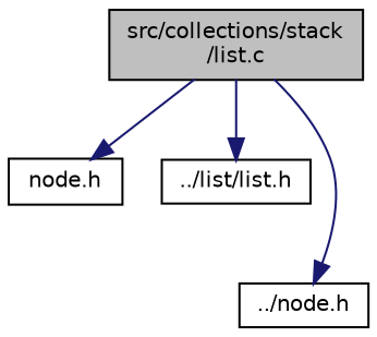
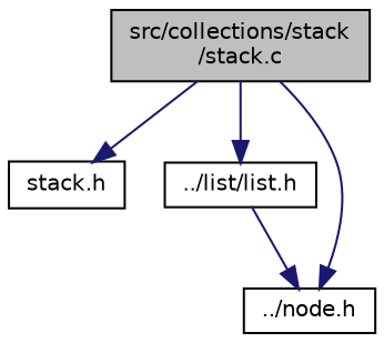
  digraph {
    node [color=black fillcolor=white fontname=Helvetica fontsize=10 shape=record style=filled]
    edge [color=midnightblue fontname=Helvetica fontsize=10 labelfontname=Helvetica labelfontsize=10 style=solid]
-   n1 [fillcolor=grey75 fontcolor=black height=0.2 label="src/collections/stack\l/list.c" width=0.4]
-   n2 [height=0.2 label="node.h" width=0.4]
+   n1 [fillcolor=grey75 fontcolor=black height=0.2 label="src/collections/stack\l/stack.c" width=0.4]
+   n2 [height=0.2 label="stack.h" width=0.4]
    n3 [height=0.2 label="../list/list.h" width=0.4]
    n4 [height=0.2 label="../node.h" width=0.4]
    n1 -> n2
    n1 -> n3
    n1 -> n4
+   n3 -> n4
  }
